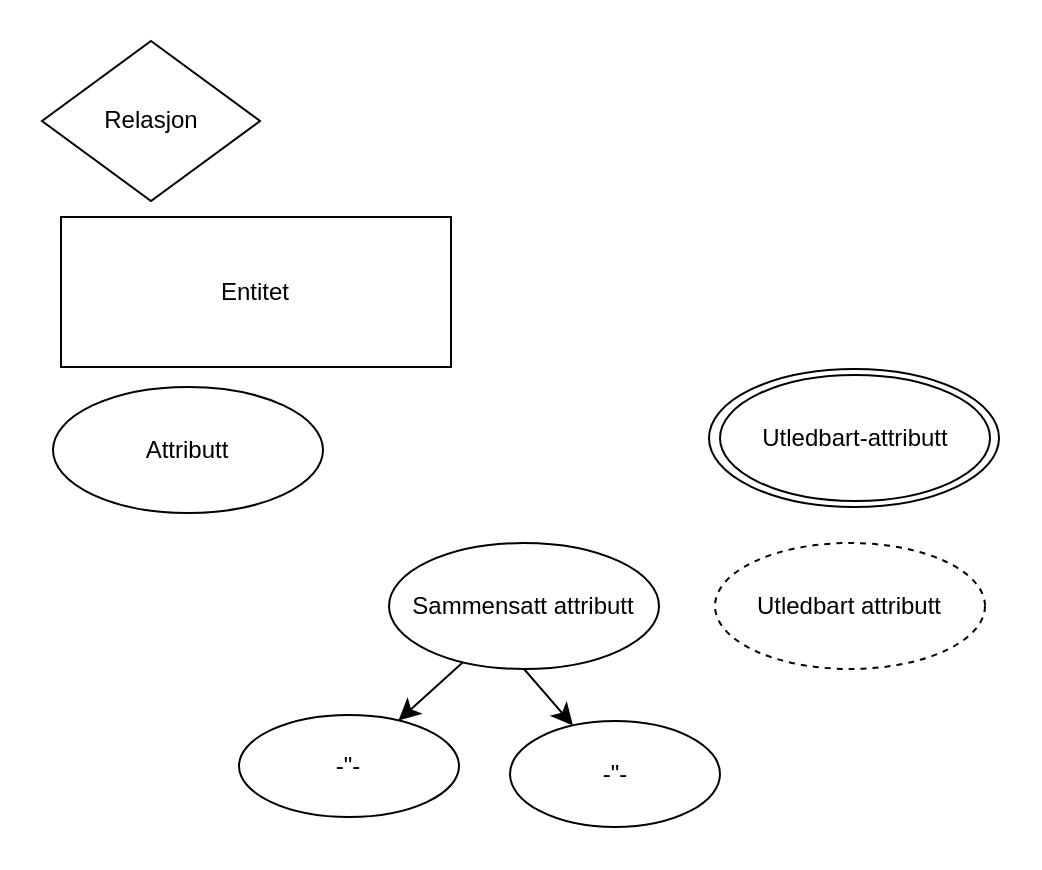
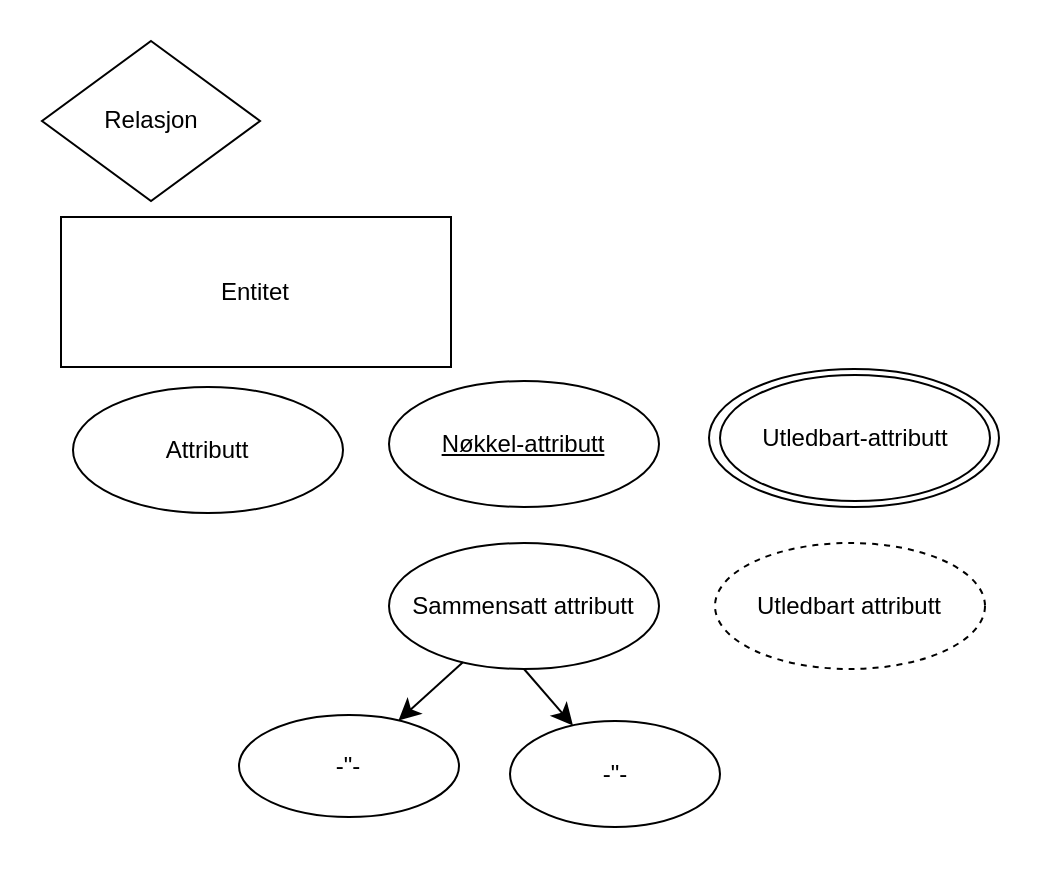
  <mxCell id="0" />
  <mxCell id="1" parent="0" />
  <mxCell id="2" value="Entitet" style="rounded=0;whiteSpace=wrap;html=1;" vertex="1" parent="1"><mxGeometry x="30" y="108" width="195" height="75" as="geometry" /></mxCell>
  <mxCell id="3" value="Relasjon" style="rhombus;whiteSpace=wrap;html=1;" vertex="1" parent="1"><mxGeometry x="20.5" y="20" width="109" height="80" as="geometry" /></mxCell>
  <mxCell id="4" value="" style="ellipse;whiteSpace=wrap;html=1;" vertex="1" parent="1"><mxGeometry x="354" y="184" width="145" height="69" as="geometry" /></mxCell>
  <mxCell id="5" value="Utledbart-attributt" style="ellipse;whiteSpace=wrap;html=1;" vertex="1" parent="1"><mxGeometry x="359.5" y="187" width="135" height="63" as="geometry" /></mxCell>
- <mxCell id="6" value="Attributt" style="ellipse;whiteSpace=wrap;html=1;" vertex="1" parent="1"><mxGeometry x="26" y="193" width="135" height="63" as="geometry" /></mxCell>
+ <mxCell id="6" value="Attributt" style="ellipse;whiteSpace=wrap;html=1;" vertex="1" parent="1"><mxGeometry x="36" y="193" width="135" height="63" as="geometry" /></mxCell>
+ <mxCell id="7" value="&lt;u&gt;Nøkkel-attributt&lt;/u&gt;" style="ellipse;whiteSpace=wrap;html=1;" vertex="1" parent="1"><mxGeometry x="194" y="190" width="135" height="63" as="geometry" /></mxCell>
  <mxCell id="8" value="Utledbart attributt" style="ellipse;whiteSpace=wrap;html=1;dashed=1;" vertex="1" parent="1"><mxGeometry x="357" y="271" width="135" height="63" as="geometry" /></mxCell>
  <mxCell id="9" value="-&quot;-" style="ellipse;whiteSpace=wrap;html=1;" vertex="1" parent="1"><mxGeometry x="119" y="357" width="110" height="51" as="geometry" /></mxCell>
  <mxCell id="10" value="-&quot;-" style="ellipse;whiteSpace=wrap;html=1;" vertex="1" parent="1"><mxGeometry x="254.5" y="360" width="105" height="53" as="geometry" /></mxCell>
  <mxCell id="11" value="Sammensatt attributt" style="ellipse;whiteSpace=wrap;html=1;" vertex="1" parent="1"><mxGeometry x="194" y="271" width="135" height="63" as="geometry" /></mxCell>
  <mxCell id="12" value="" style="endArrow=classic;html=1;rounded=0;fontSize=12;startSize=8;endSize=8;curved=1;" edge="1" parent="1" source="11" target="9"><mxGeometry width="50" height="50" relative="1" as="geometry"><mxPoint x="265" y="343" as="sourcePoint" /><mxPoint x="315" y="293" as="targetPoint" /></mxGeometry></mxCell>
  <mxCell id="13" value="" style="endArrow=classic;html=1;rounded=0;fontSize=12;startSize=8;endSize=8;curved=1;exitX=0.5;exitY=1;exitDx=0;exitDy=0;" edge="1" parent="1" source="11" target="10"><mxGeometry width="50" height="50" relative="1" as="geometry"><mxPoint x="270" y="347" as="sourcePoint" /><mxPoint x="238" y="376" as="targetPoint" /></mxGeometry></mxCell>
